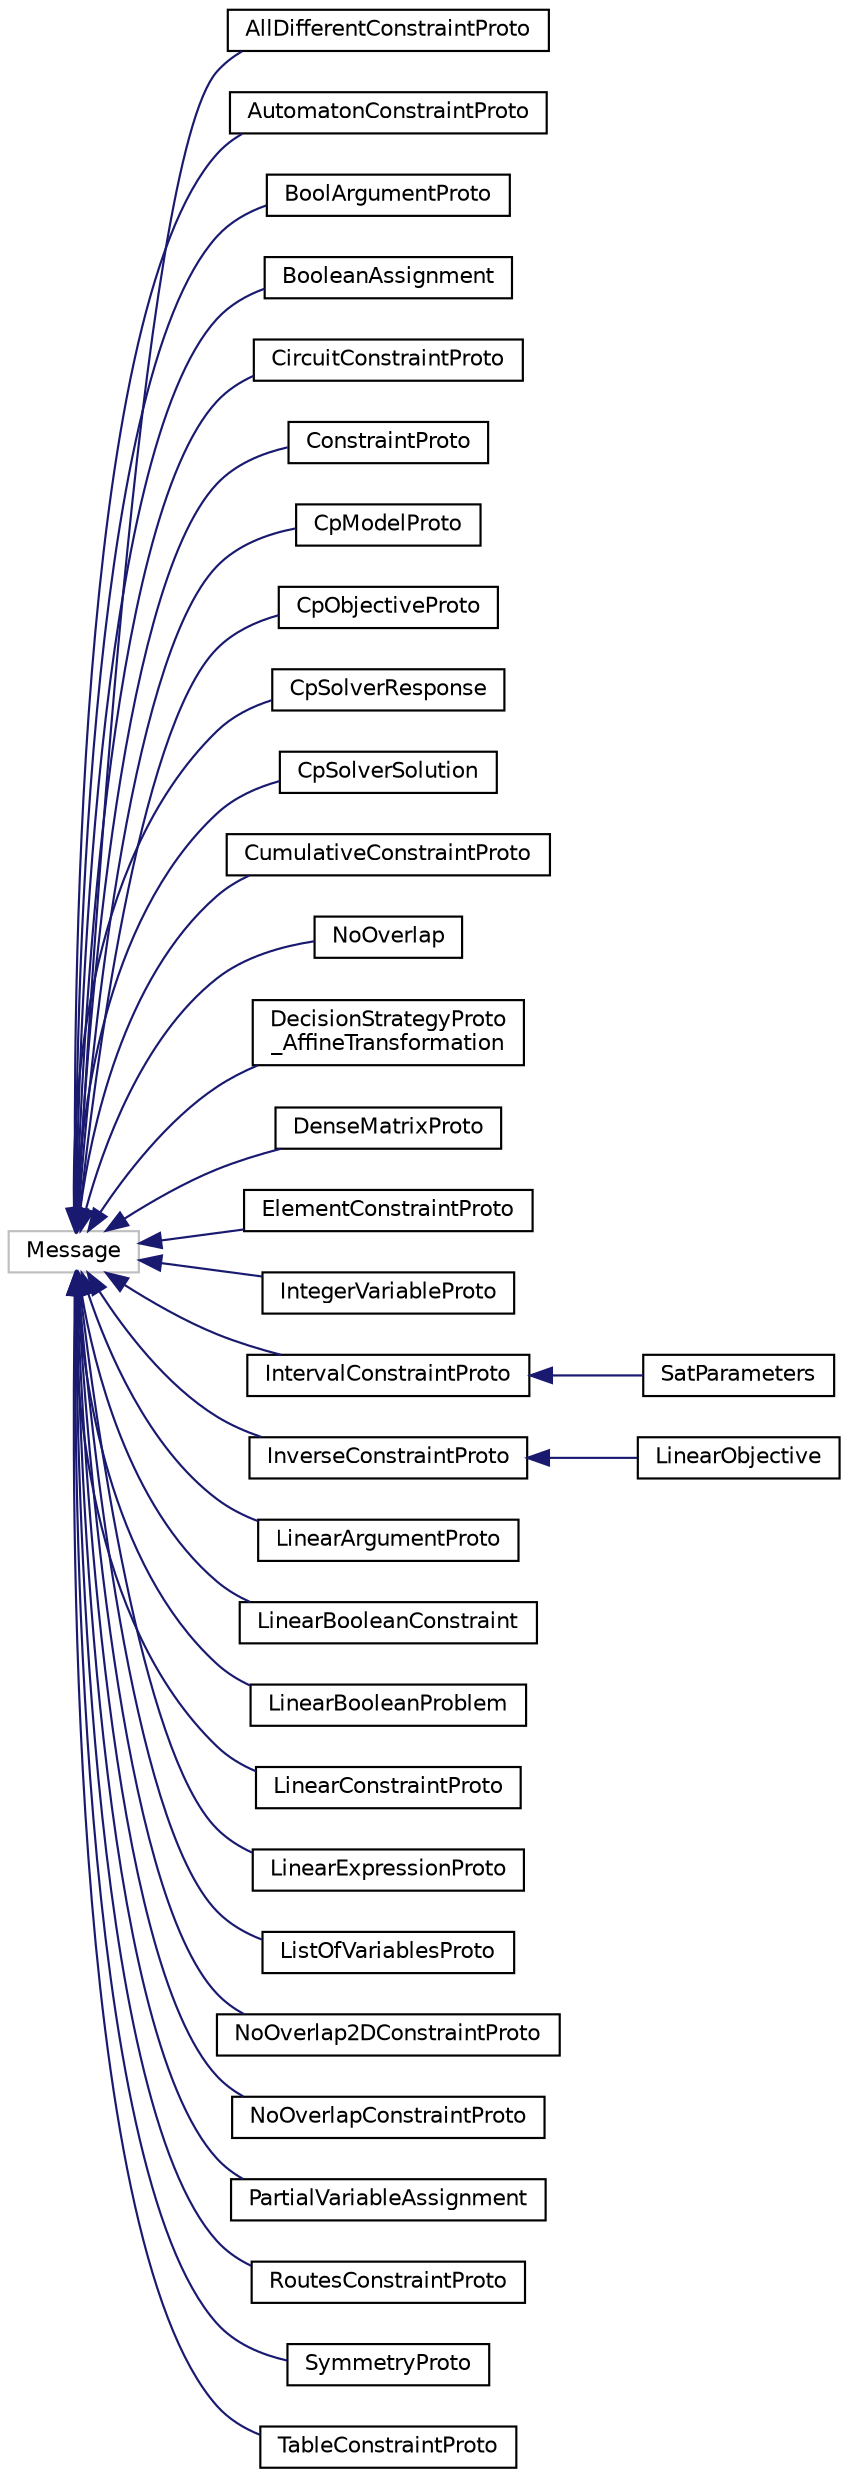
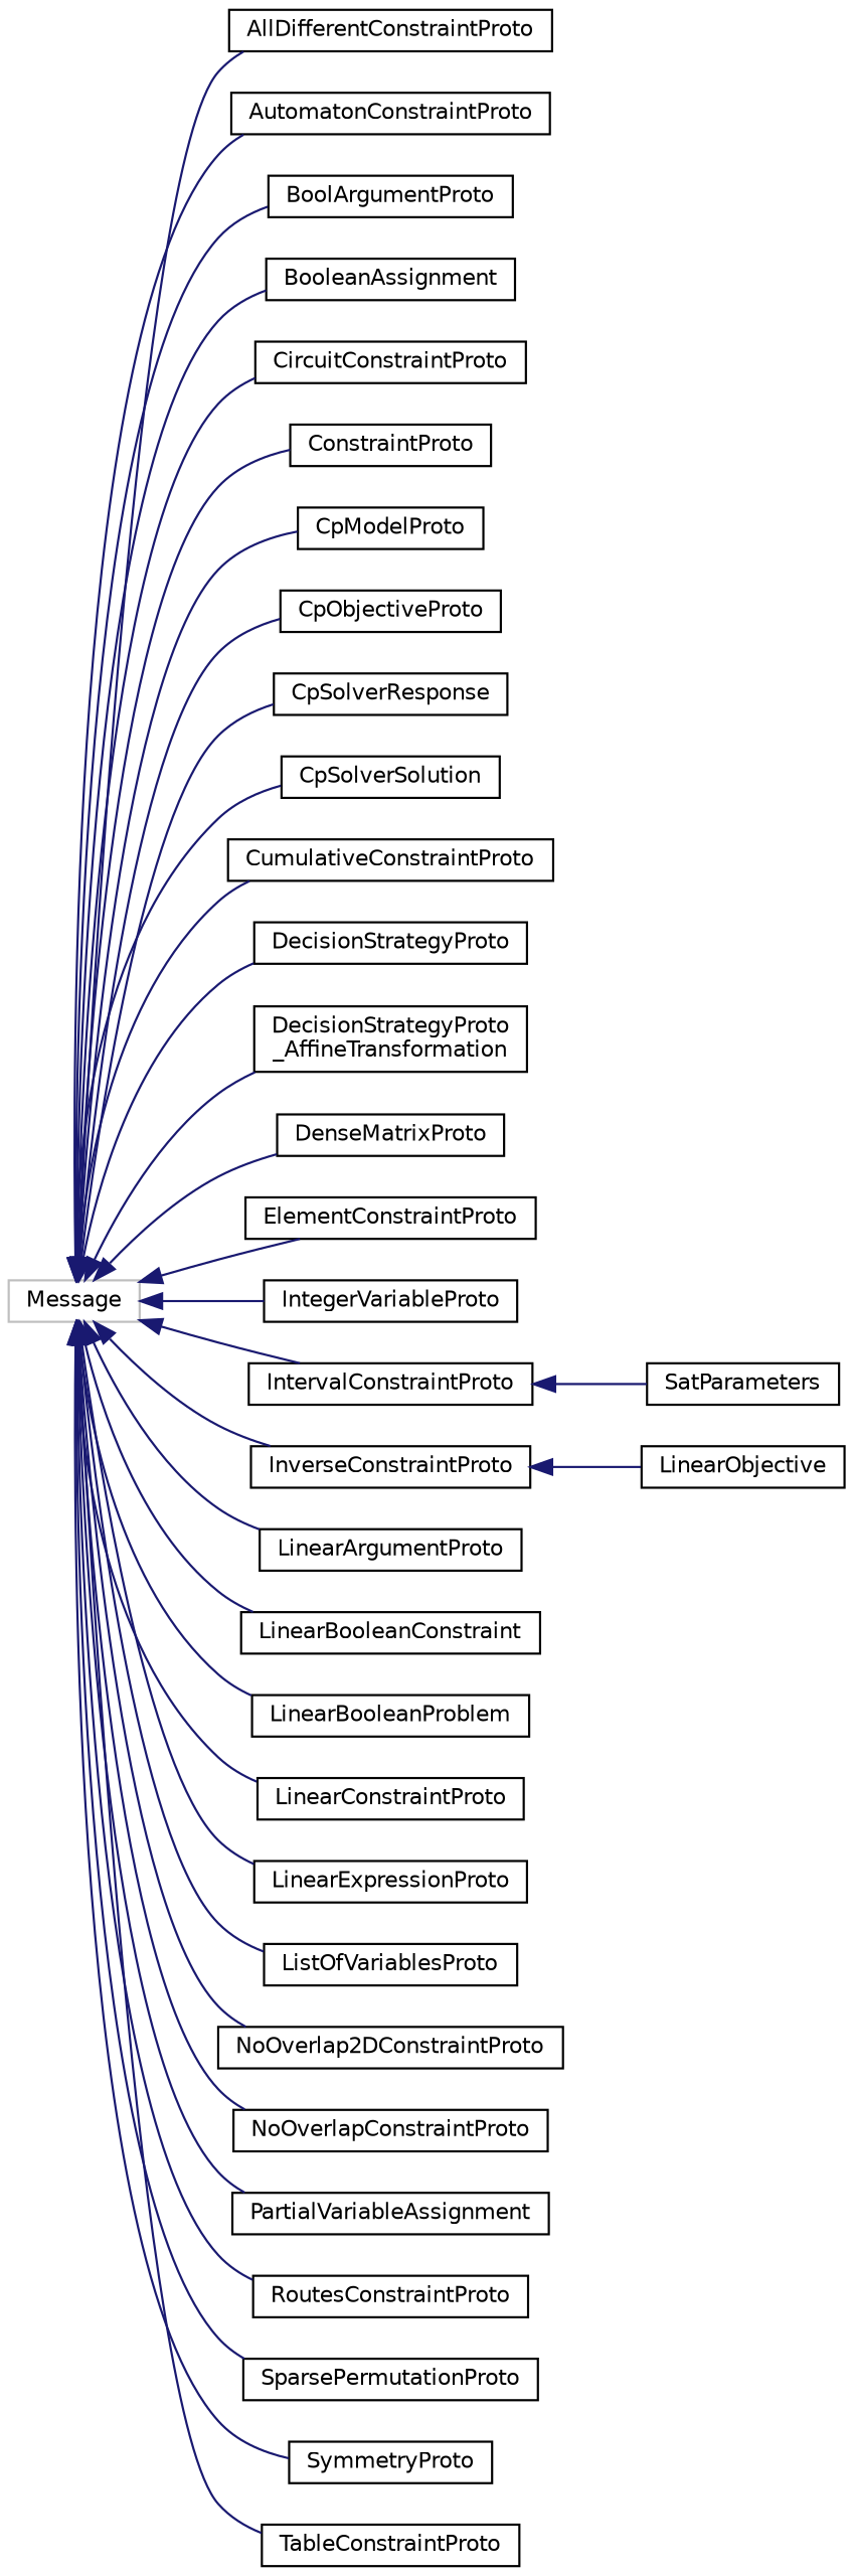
  digraph {
    rankdir=LR
    node [color=black fillcolor=white fontname=Helvetica fontsize=10 shape=record style=filled]
    edge [color=midnightblue dir=back fontname=Helvetica fontsize=10 labelfontname=Helvetica labelfontsize=10 style=solid]
    n1 [color=grey75 height=0.2 label=Message width=0.4]
    n2 [height=0.2 label=AllDifferentConstraintProto width=0.4]
    n3 [height=0.2 label=AutomatonConstraintProto width=0.4]
    n4 [height=0.2 label=BoolArgumentProto width=0.4]
    n5 [height=0.2 label=BooleanAssignment width=0.4]
    n6 [height=0.2 label=CircuitConstraintProto width=0.4]
    n7 [height=0.2 label=ConstraintProto width=0.4]
    n8 [height=0.2 label=CpModelProto width=0.4]
    n9 [height=0.2 label=CpObjectiveProto width=0.4]
    n10 [height=0.2 label=CpSolverResponse width=0.4]
    n11 [height=0.2 label=CpSolverSolution width=0.4]
    n12 [height=0.2 label=CumulativeConstraintProto width=0.4]
-   n13 [height=0.2 label=NoOverlap width=0.4]
+   n13 [height=0.2 label=DecisionStrategyProto width=0.4]
    n14 [height=0.2 label="DecisionStrategyProto\l_AffineTransformation" width=0.4]
    n15 [height=0.2 label=DenseMatrixProto width=0.4]
    n16 [height=0.2 label=ElementConstraintProto width=0.4]
    n17 [height=0.2 label=IntegerVariableProto width=0.4]
    n18 [height=0.2 label=IntervalConstraintProto width=0.4]
    n19 [height=0.2 label=InverseConstraintProto width=0.4]
    n20 [height=0.2 label=LinearArgumentProto width=0.4]
    n21 [height=0.2 label=LinearBooleanConstraint width=0.4]
    n22 [height=0.2 label=LinearBooleanProblem width=0.4]
    n23 [height=0.2 label=LinearConstraintProto width=0.4]
    n24 [height=0.2 label=LinearExpressionProto width=0.4]
    n25 [height=0.2 label=ListOfVariablesProto width=0.4]
    n26 [height=0.2 label=NoOverlap2DConstraintProto width=0.4]
    n27 [height=0.2 label=NoOverlapConstraintProto width=0.4]
    n28 [height=0.2 label=PartialVariableAssignment width=0.4]
    n29 [height=0.2 label=RoutesConstraintProto width=0.4]
+   n30 [height=0.2 label=SparsePermutationProto width=0.4]
    n31 [height=0.2 label=SymmetryProto width=0.4]
    n32 [height=0.2 label=TableConstraintProto width=0.4]
    n33 [height=0.2 label=SatParameters width=0.4]
    n34 [height=0.2 label=LinearObjective width=0.4]
    n1 -> n2
    n1 -> n3
    n1 -> n4
    n1 -> n5
    n1 -> n6
    n1 -> n7
    n1 -> n8
    n1 -> n9
    n1 -> n10
    n1 -> n11
    n1 -> n12
    n1 -> n13
    n1 -> n14
    n1 -> n15
    n1 -> n16
    n1 -> n17
    n1 -> n18
    n1 -> n19
    n1 -> n20
    n1 -> n21
    n1 -> n22
    n1 -> n23
    n1 -> n24
    n1 -> n25
    n1 -> n26
    n1 -> n27
    n1 -> n28
    n1 -> n29
+   n1 -> n30
    n1 -> n31
    n1 -> n32
    n18 -> n33
    n19 -> n34
  }
